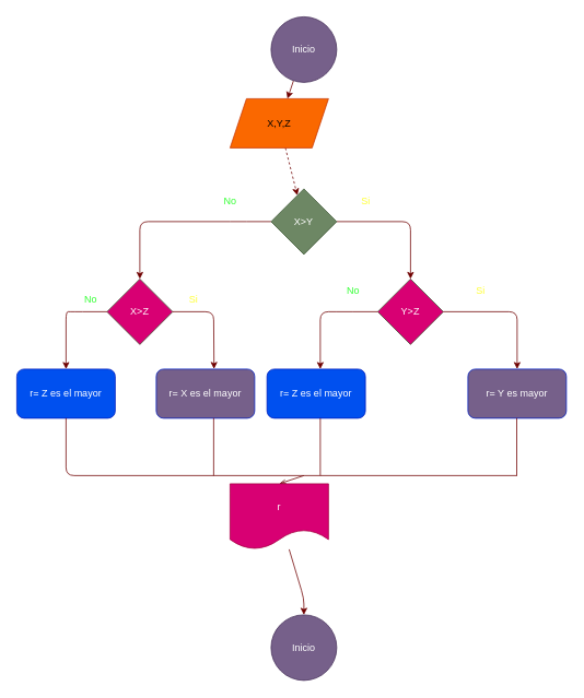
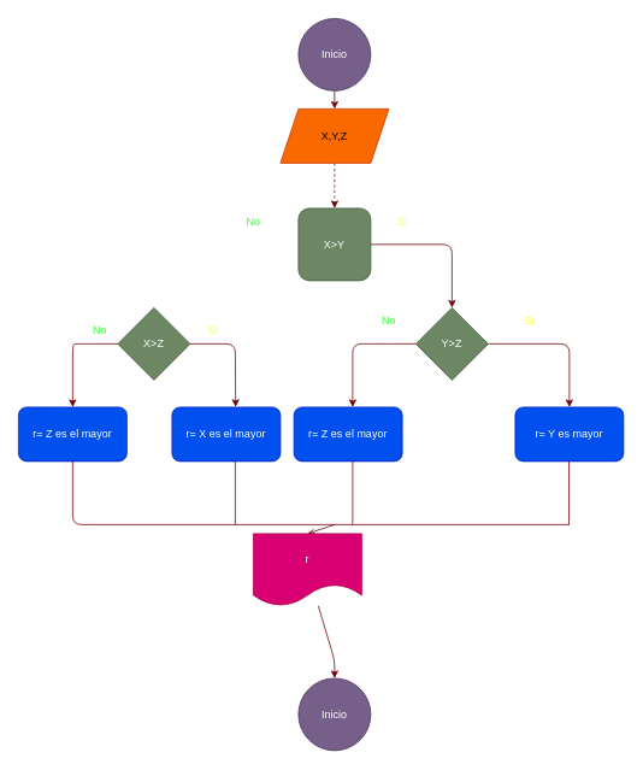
  <mxCell id="0" />
  <mxCell id="1" parent="0" />
  <mxCell id="2" value="" style="edgeStyle=none;html=1;fillColor=#a20025;strokeColor=#6F0000;" edge="1" parent="1" source="3" target="5"><mxGeometry relative="1" as="geometry" /></mxCell>
  <mxCell id="3" value="Inicio" style="ellipse;whiteSpace=wrap;html=1;aspect=fixed;fillColor=#76608a;fontColor=#ffffff;strokeColor=#432D57;" vertex="1" parent="1"><mxGeometry x="330" y="20" width="80" height="80" as="geometry" /></mxCell>
  <mxCell id="4" value="" style="edgeStyle=none;html=1;fillColor=#a20025;strokeColor=#6F0000;dashed=1;" edge="1" parent="1" source="5" target="8"><mxGeometry relative="1" as="geometry" /></mxCell>
- <mxCell id="5" value="X,Y,Z" style="shape=parallelogram;perimeter=parallelogramPerimeter;whiteSpace=wrap;html=1;fixedSize=1;fillColor=#fa6800;fontColor=#000000;strokeColor=#C73500;" vertex="1" parent="1"><mxGeometry x="280" y="120" width="120" height="60" as="geometry" /></mxCell>
+ <mxCell id="5" value="X,Y,Z" style="shape=parallelogram;perimeter=parallelogramPerimeter;whiteSpace=wrap;html=1;fixedSize=1;fillColor=#fa6800;fontColor=#000000;strokeColor=#C73500;" vertex="1" parent="1"><mxGeometry x="310" y="120" width="120" height="60" as="geometry" /></mxCell>
  <mxCell id="6" style="edgeStyle=none;html=1;fillColor=#a20025;strokeColor=#6F0000;" edge="1" parent="1" source="8"><mxGeometry relative="1" as="geometry"><mxPoint x="500" y="340" as="targetPoint" /><Array as="points"><mxPoint x="500" y="270" /></Array></mxGeometry></mxCell>
- <mxCell id="7" style="edgeStyle=none;html=1;entryX=0.5;entryY=0;entryDx=0;entryDy=0;fillColor=#a20025;strokeColor=#6F0000;" edge="1" parent="1" source="8" target="19"><mxGeometry relative="1" as="geometry"><mxPoint x="140" y="340" as="targetPoint" /><Array as="points"><mxPoint x="290" y="270" /><mxPoint x="170" y="270" /></Array></mxGeometry></mxCell>
- <mxCell id="8" value="X&amp;gt;Y" style="rhombus;whiteSpace=wrap;html=1;fillColor=#6d8764;fontColor=#ffffff;strokeColor=#3A5431;" vertex="1" parent="1"><mxGeometry x="330" y="230" width="80" height="80" as="geometry" /></mxCell>
+ <mxCell id="8" value="X&amp;gt;Y" style="whiteSpace=wrap;html=1;fillColor=#6d8764;fontColor=#ffffff;strokeColor=#3A5431;rounded=1;" vertex="1" parent="1"><mxGeometry x="330" y="230" width="80" height="80" as="geometry" /></mxCell>
  <mxCell id="9" value="&lt;font color=&quot;#33ff33&quot;&gt;No&lt;/font&gt;" style="text;html=1;align=center;verticalAlign=middle;resizable=0;points=[];autosize=1;strokeColor=none;fillColor=none;" vertex="1" parent="1"><mxGeometry x="260" y="230" width="40" height="30" as="geometry" /></mxCell>
  <mxCell id="10" value="&lt;font color=&quot;#ffff33&quot;&gt;Si&lt;/font&gt;" style="text;html=1;align=center;verticalAlign=middle;resizable=0;points=[];autosize=1;strokeColor=none;fillColor=none;" vertex="1" parent="1"><mxGeometry x="430" y="230" width="30" height="30" as="geometry" /></mxCell>
  <mxCell id="11" value="r= Z es el mayor" style="rounded=1;whiteSpace=wrap;html=1;fillColor=#0050ef;fontColor=#ffffff;strokeColor=#001DBC;" vertex="1" parent="1"><mxGeometry y="450" width="120" height="60" as="geometry" x="20" /></mxCell>
- <mxCell id="12" value="Y&amp;gt;Z" style="rhombus;whiteSpace=wrap;html=1;fillColor=#d80073;fontColor=#ffffff;strokeColor=#3A5431;" vertex="1" parent="1"><mxGeometry x="460" y="340" width="80" height="80" as="geometry" /></mxCell>
+ <mxCell id="12" value="Y&amp;gt;Z" style="rhombus;whiteSpace=wrap;html=1;fillColor=#6d8764;fontColor=#ffffff;strokeColor=#3A5431;" vertex="1" parent="1"><mxGeometry x="460" y="340" width="80" height="80" as="geometry" /></mxCell>
  <mxCell id="13" style="edgeStyle=none;html=1;fillColor=#a20025;strokeColor=#6F0000;" edge="1" parent="1"><mxGeometry relative="1" as="geometry"><mxPoint x="630" y="450" as="targetPoint" /><mxPoint x="540" y="380" as="sourcePoint" /><Array as="points"><mxPoint x="630" y="380" /></Array></mxGeometry></mxCell>
  <mxCell id="14" style="edgeStyle=none;html=1;fillColor=#a20025;strokeColor=#6F0000;" edge="1" parent="1"><mxGeometry relative="1" as="geometry"><mxPoint x="390" y="450" as="targetPoint" /><mxPoint x="460" y="380" as="sourcePoint" /><Array as="points"><mxPoint x="420" y="380" /><mxPoint x="390" y="380" /></Array></mxGeometry></mxCell>
  <mxCell id="15" value="&lt;font color=&quot;#ffff33&quot;&gt;Si&lt;/font&gt;" style="text;html=1;align=center;verticalAlign=middle;resizable=0;points=[];autosize=1;strokeColor=none;fillColor=none;" vertex="1" parent="1"><mxGeometry x="570" y="340" width="30" height="30" as="geometry" /></mxCell>
  <mxCell id="16" value="&lt;font color=&quot;#33ff33&quot;&gt;No&lt;/font&gt;" style="text;html=1;align=center;verticalAlign=middle;resizable=0;points=[];autosize=1;strokeColor=none;fillColor=none;" vertex="1" parent="1"><mxGeometry x="410" y="340" width="40" height="30" as="geometry" /></mxCell>
  <mxCell id="17" value="r= Z es el mayor" style="rounded=1;whiteSpace=wrap;html=1;fillColor=#0050ef;fontColor=#ffffff;strokeColor=#001DBC;" vertex="1" parent="1"><mxGeometry x="325" y="450" width="120" height="60" as="geometry" /></mxCell>
- <mxCell id="18" value="r= Y es mayor" style="rounded=1;whiteSpace=wrap;html=1;fillColor=#76608a;fontColor=#ffffff;strokeColor=#001DBC;" vertex="1" parent="1"><mxGeometry x="570" y="450" width="120" height="60" as="geometry" /></mxCell>
- <mxCell id="19" value="X&amp;gt;Z" style="rhombus;whiteSpace=wrap;html=1;fillColor=#d80073;fontColor=#ffffff;strokeColor=#3A5431;" vertex="1" parent="1"><mxGeometry x="130" y="340" width="80" height="80" as="geometry" /></mxCell>
+ <mxCell id="18" value="r= Y es mayor" style="rounded=1;whiteSpace=wrap;html=1;fillColor=#0050ef;fontColor=#ffffff;strokeColor=#001DBC;" vertex="1" parent="1"><mxGeometry x="570" y="450" width="120" height="60" as="geometry" /></mxCell>
+ <mxCell id="19" value="X&amp;gt;Z" style="rhombus;whiteSpace=wrap;html=1;fillColor=#6d8764;fontColor=#ffffff;strokeColor=#3A5431;" vertex="1" parent="1"><mxGeometry x="130" y="340" width="80" height="80" as="geometry" /></mxCell>
  <mxCell id="20" style="edgeStyle=none;html=1;entryX=0.5;entryY=0;entryDx=0;entryDy=0;fillColor=#a20025;strokeColor=#6F0000;" edge="1" parent="1" target="11"><mxGeometry relative="1" as="geometry"><mxPoint x="60" y="450" as="targetPoint" /><mxPoint x="130" y="380" as="sourcePoint" /><Array as="points"><mxPoint x="90" y="380" /><mxPoint x="80" y="380" /></Array></mxGeometry></mxCell>
  <mxCell id="21" style="edgeStyle=none;html=1;entryX=0.587;entryY=-0.003;entryDx=0;entryDy=0;entryPerimeter=0;fillColor=#a20025;strokeColor=#6F0000;" edge="1" parent="1" target="22"><mxGeometry relative="1" as="geometry"><mxPoint x="260" y="460" as="targetPoint" /><mxPoint x="210" y="380" as="sourcePoint" /><Array as="points"><mxPoint x="260" y="380" /></Array></mxGeometry></mxCell>
- <mxCell id="22" value="r= X es el mayor" style="rounded=1;whiteSpace=wrap;html=1;fillColor=#76608a;fontColor=#ffffff;strokeColor=#001DBC;" vertex="1" parent="1"><mxGeometry x="190" y="450" width="120" height="60" as="geometry" /></mxCell>
+ <mxCell id="22" value="r= X es el mayor" style="rounded=1;whiteSpace=wrap;html=1;fillColor=#0050ef;fontColor=#ffffff;strokeColor=#001DBC;" vertex="1" parent="1"><mxGeometry x="190" y="450" width="120" height="60" as="geometry" /></mxCell>
  <mxCell id="23" value="&lt;font color=&quot;#33ff33&quot;&gt;No&lt;/font&gt;" style="text;html=1;align=center;verticalAlign=middle;resizable=0;points=[];autosize=1;strokeColor=none;fillColor=none;" vertex="1" parent="1"><mxGeometry x="90" y="350" width="40" height="30" as="geometry" /></mxCell>
  <mxCell id="24" value="&lt;font color=&quot;#ffff33&quot;&gt;Si&lt;/font&gt;" style="text;html=1;align=center;verticalAlign=middle;resizable=0;points=[];autosize=1;strokeColor=none;fillColor=none;" vertex="1" parent="1"><mxGeometry x="220" y="350" width="30" height="30" as="geometry" /></mxCell>
  <mxCell id="25" value="" style="endArrow=none;html=1;entryX=0.5;entryY=1;entryDx=0;entryDy=0;fillColor=#a20025;strokeColor=#6F0000;" edge="1" parent="1" target="11"><mxGeometry width="50" height="50" relative="1" as="geometry"><mxPoint x="390" y="580" as="sourcePoint" /><mxPoint x="370" y="570" as="targetPoint" /><Array as="points"><mxPoint x="80" y="580" /></Array></mxGeometry></mxCell>
  <mxCell id="26" value="" style="endArrow=none;html=1;fillColor=#a20025;strokeColor=#6F0000;" edge="1" parent="1"><mxGeometry width="50" height="50" relative="1" as="geometry"><mxPoint x="260" y="580" as="sourcePoint" /><mxPoint x="260" y="510" as="targetPoint" /></mxGeometry></mxCell>
  <mxCell id="27" value="" style="endArrow=none;html=1;fillColor=#a20025;strokeColor=#6F0000;" edge="1" parent="1"><mxGeometry width="50" height="50" relative="1" as="geometry"><mxPoint x="390" y="580" as="sourcePoint" /><mxPoint x="390" y="510" as="targetPoint" /></mxGeometry></mxCell>
  <mxCell id="28" value="" style="endArrow=none;html=1;fillColor=#a20025;strokeColor=#6F0000;" edge="1" parent="1"><mxGeometry width="50" height="50" relative="1" as="geometry"><mxPoint x="629.5" y="580" as="sourcePoint" /><mxPoint x="629.5" y="510" as="targetPoint" /></mxGeometry></mxCell>
  <mxCell id="29" value="" style="endArrow=none;html=1;fillColor=#a20025;strokeColor=#6F0000;" edge="1" parent="1"><mxGeometry width="50" height="50" relative="1" as="geometry"><mxPoint x="390" y="580" as="sourcePoint" /><mxPoint x="630" y="580" as="targetPoint" /></mxGeometry></mxCell>
  <mxCell id="30" value="" style="endArrow=openThin;html=1;endFill=0;entryX=0.5;entryY=0;entryDx=0;entryDy=0;fillColor=#a20025;strokeColor=#6F0000;" edge="1" parent="1" target="31"><mxGeometry width="50" height="50" relative="1" as="geometry"><mxPoint x="370" y="580" as="sourcePoint" /><mxPoint x="370" y="660" as="targetPoint" /></mxGeometry></mxCell>
  <mxCell id="31" value="r" style="shape=document;whiteSpace=wrap;html=1;boundedLbl=1;fillColor=#d80073;fontColor=#ffffff;strokeColor=#A50040;" vertex="1" parent="1"><mxGeometry x="280" y="590" width="120" height="80" as="geometry" /></mxCell>
  <mxCell id="32" value="Inicio" style="ellipse;whiteSpace=wrap;html=1;aspect=fixed;fillColor=#76608a;fontColor=#ffffff;strokeColor=#432D57;" vertex="1" parent="1"><mxGeometry x="330" y="750" width="80" height="80" as="geometry" /></mxCell>
  <mxCell id="33" value="" style="endArrow=classic;html=1;endFill=1;fillColor=#a20025;strokeColor=#6F0000;" edge="1" parent="1" source="31" target="32"><mxGeometry width="50" height="50" relative="1" as="geometry"><mxPoint x="369.5" y="710" as="sourcePoint" /><mxPoint x="370" y="770" as="targetPoint" /><Array as="points"><mxPoint x="370" y="730" /></Array></mxGeometry></mxCell>
